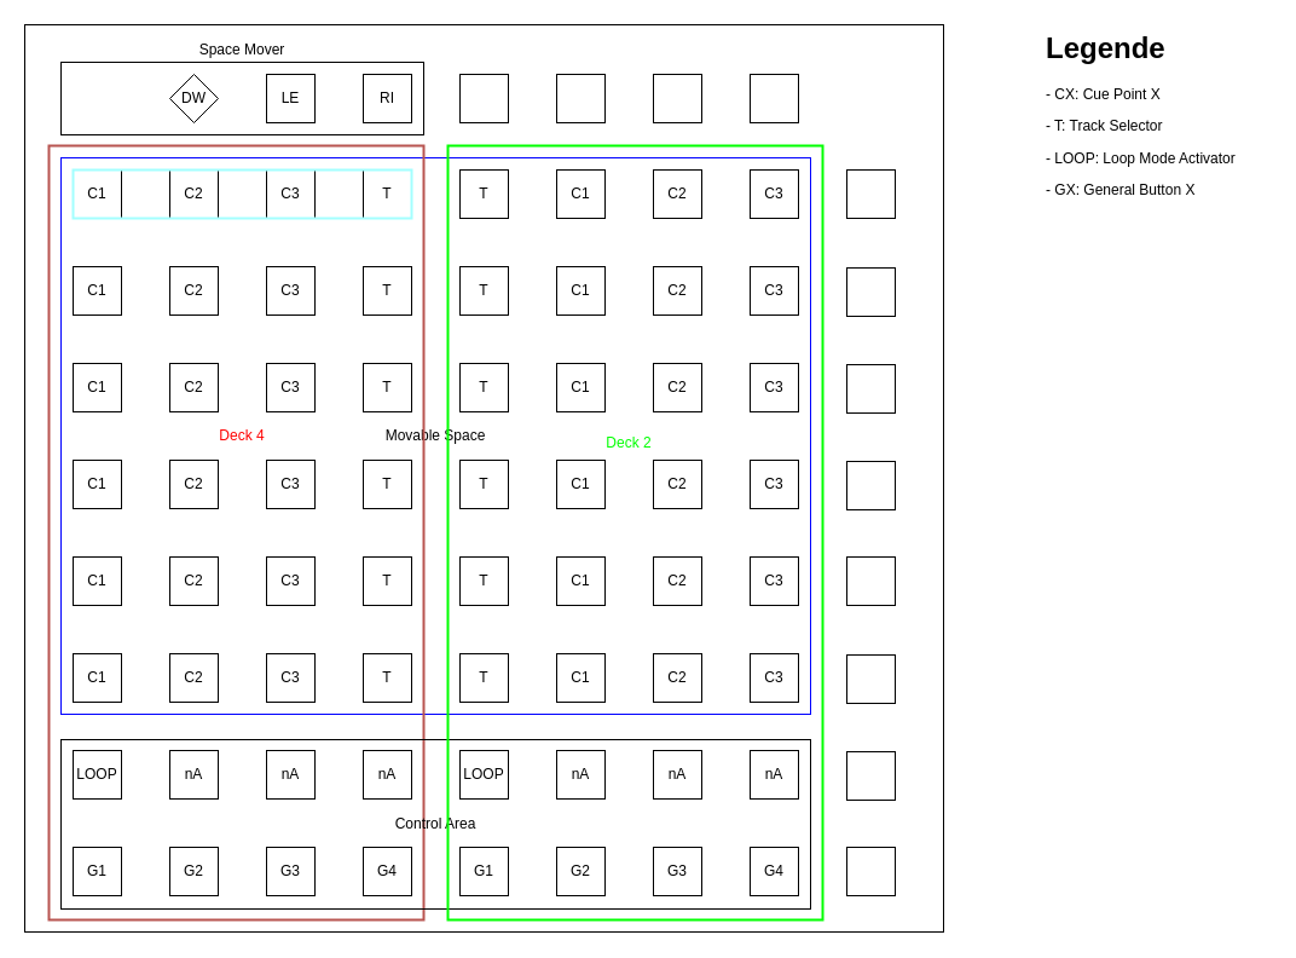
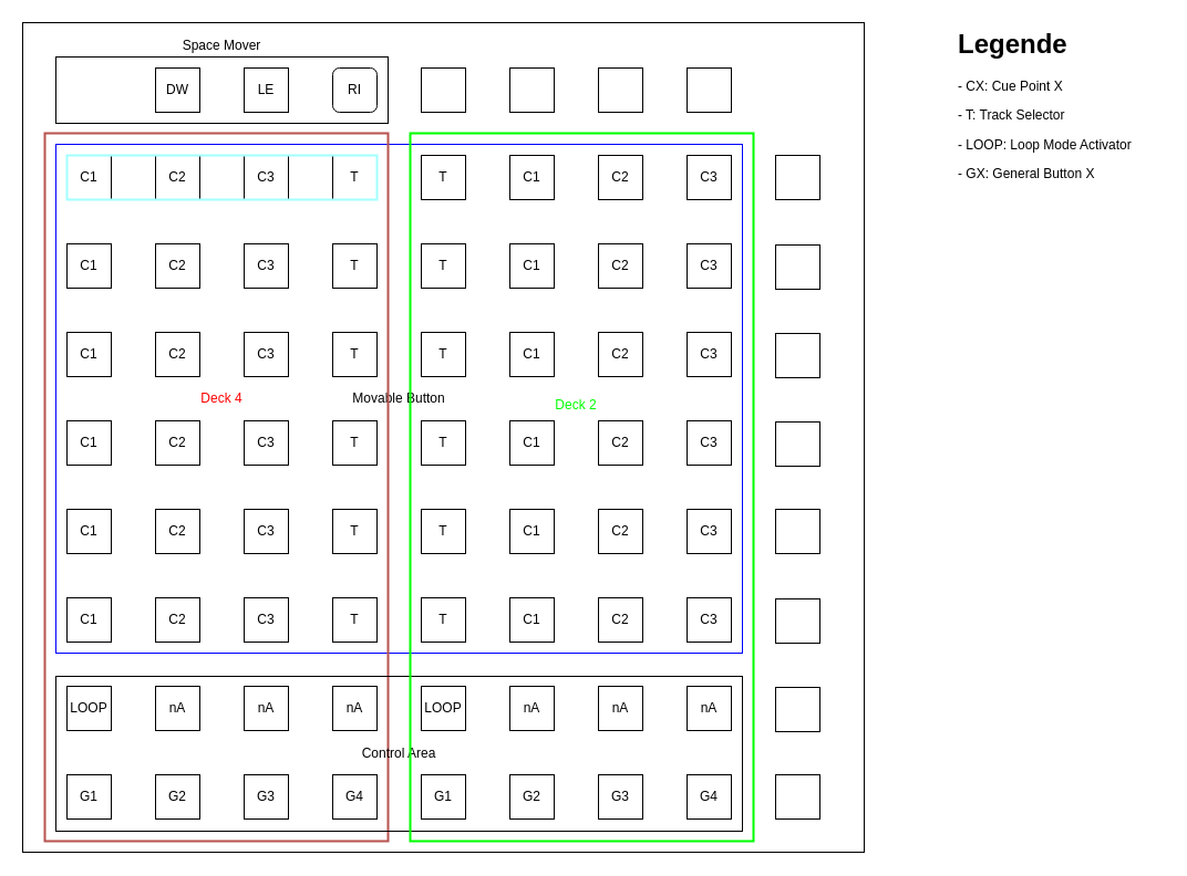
  <mxCell id="0" />
  <mxCell id="1" parent="0" />
  <mxCell id="2" value="" style="rounded=0;whiteSpace=wrap;html=1;" vertex="1" parent="1"><mxGeometry x="20" y="20" width="760" height="750" as="geometry" /></mxCell>
  <mxCell id="3" value="" style="group" vertex="1" connectable="0" parent="1"><mxGeometry x="60" y="140" width="620" height="620" as="geometry" /></mxCell>
  <mxCell id="4" value="" style="group" vertex="1" connectable="0" parent="3"><mxGeometry width="620" height="620" as="geometry" /></mxCell>
  <mxCell id="5" value="C1" style="rounded=0;whiteSpace=wrap;html=1;" vertex="1" parent="4"><mxGeometry width="40" height="40" as="geometry" /></mxCell>
  <mxCell id="6" value="C2" style="rounded=0;whiteSpace=wrap;html=1;" vertex="1" parent="4"><mxGeometry x="80" width="40" height="40" as="geometry" /></mxCell>
  <mxCell id="7" value="C3" style="rounded=0;whiteSpace=wrap;html=1;" vertex="1" parent="4"><mxGeometry x="160" width="40" height="40" as="geometry" /></mxCell>
  <mxCell id="8" value="T" style="rounded=0;whiteSpace=wrap;html=1;" vertex="1" parent="4"><mxGeometry x="240" width="40" height="40" as="geometry" /></mxCell>
  <mxCell id="9" value="T" style="rounded=0;whiteSpace=wrap;html=1;" vertex="1" parent="4"><mxGeometry x="320" width="40" height="40" as="geometry" /></mxCell>
  <mxCell id="10" value="C1" style="rounded=0;whiteSpace=wrap;html=1;" vertex="1" parent="4"><mxGeometry x="400" width="40" height="40" as="geometry" /></mxCell>
  <mxCell id="11" value="C2" style="rounded=0;whiteSpace=wrap;html=1;" vertex="1" parent="4"><mxGeometry x="480" width="40" height="40" as="geometry" /></mxCell>
  <mxCell id="12" value="C3" style="rounded=0;whiteSpace=wrap;html=1;" vertex="1" parent="4"><mxGeometry x="560" width="40" height="40" as="geometry" /></mxCell>
- <mxCell id="13" value="Movable Space" style="rounded=0;whiteSpace=wrap;html=1;fillColor=none;strokeColor=#0000FF;" vertex="1" parent="4"><mxGeometry x="-10" y="-10" width="620" height="460" as="geometry" /></mxCell>
+ <mxCell id="13" value="Movable Button" style="rounded=0;whiteSpace=wrap;html=1;fillColor=none;strokeColor=#0000FF;" vertex="1" parent="4"><mxGeometry x="-10" y="-10" width="620" height="460" as="geometry" /></mxCell>
  <mxCell id="14" value="" style="rounded=0;whiteSpace=wrap;html=1;fillColor=none;strokeColor=#b85450;strokeWidth=2;" vertex="1" parent="4"><mxGeometry x="-20" y="-20" width="310" height="640" as="geometry" /></mxCell>
  <mxCell id="15" value="Deck 4" style="text;html=1;strokeColor=none;fillColor=none;align=center;verticalAlign=middle;whiteSpace=wrap;rounded=0;fontColor=#FF0000;" vertex="1" parent="4"><mxGeometry x="110" y="205" width="60" height="30" as="geometry" /></mxCell>
  <mxCell id="16" value="" style="rounded=0;whiteSpace=wrap;html=1;fontColor=#000000;strokeColor=#A3FFFF;strokeWidth=2;fillColor=none;" vertex="1" parent="4"><mxGeometry width="280" height="40" as="geometry" /></mxCell>
  <mxCell id="17" value="" style="group" vertex="1" connectable="0" parent="3"><mxGeometry y="80" width="600" height="40" as="geometry" /></mxCell>
  <mxCell id="18" value="C1" style="rounded=0;whiteSpace=wrap;html=1;" vertex="1" parent="17"><mxGeometry width="40" height="40" as="geometry" /></mxCell>
  <mxCell id="19" value="C2" style="rounded=0;whiteSpace=wrap;html=1;" vertex="1" parent="17"><mxGeometry x="80" width="40" height="40" as="geometry" /></mxCell>
  <mxCell id="20" value="C3" style="rounded=0;whiteSpace=wrap;html=1;" vertex="1" parent="17"><mxGeometry x="160" width="40" height="40" as="geometry" /></mxCell>
  <mxCell id="21" value="T" style="rounded=0;whiteSpace=wrap;html=1;" vertex="1" parent="17"><mxGeometry x="240" width="40" height="40" as="geometry" /></mxCell>
  <mxCell id="22" value="T" style="rounded=0;whiteSpace=wrap;html=1;" vertex="1" parent="17"><mxGeometry x="320" width="40" height="40" as="geometry" /></mxCell>
  <mxCell id="23" value="C1" style="rounded=0;whiteSpace=wrap;html=1;" vertex="1" parent="17"><mxGeometry x="400" width="40" height="40" as="geometry" /></mxCell>
  <mxCell id="24" value="C2" style="rounded=0;whiteSpace=wrap;html=1;" vertex="1" parent="17"><mxGeometry x="480" width="40" height="40" as="geometry" /></mxCell>
  <mxCell id="25" value="C3" style="rounded=0;whiteSpace=wrap;html=1;" vertex="1" parent="17"><mxGeometry x="560" width="40" height="40" as="geometry" /></mxCell>
  <mxCell id="26" value="" style="group" vertex="1" connectable="0" parent="3"><mxGeometry y="160" width="600" height="40" as="geometry" /></mxCell>
  <mxCell id="27" value="C1" style="rounded=0;whiteSpace=wrap;html=1;" vertex="1" parent="26"><mxGeometry width="40" height="40" as="geometry" /></mxCell>
  <mxCell id="28" value="C2" style="rounded=0;whiteSpace=wrap;html=1;" vertex="1" parent="26"><mxGeometry x="80" width="40" height="40" as="geometry" /></mxCell>
  <mxCell id="29" value="C3" style="rounded=0;whiteSpace=wrap;html=1;" vertex="1" parent="26"><mxGeometry x="160" width="40" height="40" as="geometry" /></mxCell>
  <mxCell id="30" value="T" style="rounded=0;whiteSpace=wrap;html=1;" vertex="1" parent="26"><mxGeometry x="240" width="40" height="40" as="geometry" /></mxCell>
  <mxCell id="31" value="T" style="rounded=0;whiteSpace=wrap;html=1;" vertex="1" parent="26"><mxGeometry x="320" width="40" height="40" as="geometry" /></mxCell>
  <mxCell id="32" value="C1" style="rounded=0;whiteSpace=wrap;html=1;" vertex="1" parent="26"><mxGeometry x="400" width="40" height="40" as="geometry" /></mxCell>
  <mxCell id="33" value="C2" style="rounded=0;whiteSpace=wrap;html=1;" vertex="1" parent="26"><mxGeometry x="480" width="40" height="40" as="geometry" /></mxCell>
  <mxCell id="34" value="C3" style="rounded=0;whiteSpace=wrap;html=1;" vertex="1" parent="26"><mxGeometry x="560" width="40" height="40" as="geometry" /></mxCell>
  <mxCell id="35" value="" style="group" vertex="1" connectable="0" parent="3"><mxGeometry y="240" width="600" height="40" as="geometry" /></mxCell>
  <mxCell id="36" value="C1" style="rounded=0;whiteSpace=wrap;html=1;" vertex="1" parent="35"><mxGeometry width="40" height="40" as="geometry" /></mxCell>
  <mxCell id="37" value="C2" style="rounded=0;whiteSpace=wrap;html=1;" vertex="1" parent="35"><mxGeometry x="80" width="40" height="40" as="geometry" /></mxCell>
  <mxCell id="38" value="C3" style="rounded=0;whiteSpace=wrap;html=1;" vertex="1" parent="35"><mxGeometry x="160" width="40" height="40" as="geometry" /></mxCell>
  <mxCell id="39" value="T" style="rounded=0;whiteSpace=wrap;html=1;" vertex="1" parent="35"><mxGeometry x="240" width="40" height="40" as="geometry" /></mxCell>
  <mxCell id="40" value="T" style="rounded=0;whiteSpace=wrap;html=1;" vertex="1" parent="35"><mxGeometry x="320" width="40" height="40" as="geometry" /></mxCell>
  <mxCell id="41" value="C1" style="rounded=0;whiteSpace=wrap;html=1;" vertex="1" parent="35"><mxGeometry x="400" width="40" height="40" as="geometry" /></mxCell>
  <mxCell id="42" value="C2" style="rounded=0;whiteSpace=wrap;html=1;" vertex="1" parent="35"><mxGeometry x="480" width="40" height="40" as="geometry" /></mxCell>
  <mxCell id="43" value="C3" style="rounded=0;whiteSpace=wrap;html=1;" vertex="1" parent="35"><mxGeometry x="560" width="40" height="40" as="geometry" /></mxCell>
  <mxCell id="44" value="" style="group" vertex="1" connectable="0" parent="1"><mxGeometry x="60" y="460" width="680" height="280" as="geometry" /></mxCell>
  <mxCell id="45" value="" style="group" vertex="1" connectable="0" parent="44"><mxGeometry width="600" height="40" as="geometry" /></mxCell>
  <mxCell id="46" value="C1" style="rounded=0;whiteSpace=wrap;html=1;" vertex="1" parent="45"><mxGeometry width="40" height="40" as="geometry" /></mxCell>
  <mxCell id="47" value="C2" style="rounded=0;whiteSpace=wrap;html=1;" vertex="1" parent="45"><mxGeometry x="80" width="40" height="40" as="geometry" /></mxCell>
  <mxCell id="48" value="C3" style="rounded=0;whiteSpace=wrap;html=1;" vertex="1" parent="45"><mxGeometry x="160" width="40" height="40" as="geometry" /></mxCell>
  <mxCell id="49" value="T" style="rounded=0;whiteSpace=wrap;html=1;" vertex="1" parent="45"><mxGeometry x="240" width="40" height="40" as="geometry" /></mxCell>
  <mxCell id="50" value="T" style="rounded=0;whiteSpace=wrap;html=1;" vertex="1" parent="45"><mxGeometry x="320" width="40" height="40" as="geometry" /></mxCell>
  <mxCell id="51" value="C1" style="rounded=0;whiteSpace=wrap;html=1;" vertex="1" parent="45"><mxGeometry x="400" width="40" height="40" as="geometry" /></mxCell>
  <mxCell id="52" value="C2" style="rounded=0;whiteSpace=wrap;html=1;" vertex="1" parent="45"><mxGeometry x="480" width="40" height="40" as="geometry" /></mxCell>
  <mxCell id="53" value="C3" style="rounded=0;whiteSpace=wrap;html=1;" vertex="1" parent="45"><mxGeometry x="560" width="40" height="40" as="geometry" /></mxCell>
  <mxCell id="54" value="" style="group" vertex="1" connectable="0" parent="44"><mxGeometry y="80" width="600" height="40" as="geometry" /></mxCell>
  <mxCell id="55" value="C1" style="rounded=0;whiteSpace=wrap;html=1;" vertex="1" parent="54"><mxGeometry width="40" height="40" as="geometry" /></mxCell>
  <mxCell id="56" value="C2" style="rounded=0;whiteSpace=wrap;html=1;" vertex="1" parent="54"><mxGeometry x="80" width="40" height="40" as="geometry" /></mxCell>
  <mxCell id="57" value="C3" style="rounded=0;whiteSpace=wrap;html=1;" vertex="1" parent="54"><mxGeometry x="160" width="40" height="40" as="geometry" /></mxCell>
  <mxCell id="58" value="T" style="rounded=0;whiteSpace=wrap;html=1;" vertex="1" parent="54"><mxGeometry x="240" width="40" height="40" as="geometry" /></mxCell>
  <mxCell id="59" value="T" style="rounded=0;whiteSpace=wrap;html=1;" vertex="1" parent="54"><mxGeometry x="320" width="40" height="40" as="geometry" /></mxCell>
  <mxCell id="60" value="C1" style="rounded=0;whiteSpace=wrap;html=1;" vertex="1" parent="54"><mxGeometry x="400" width="40" height="40" as="geometry" /></mxCell>
  <mxCell id="61" value="C2" style="rounded=0;whiteSpace=wrap;html=1;" vertex="1" parent="54"><mxGeometry x="480" width="40" height="40" as="geometry" /></mxCell>
  <mxCell id="62" value="C3" style="rounded=0;whiteSpace=wrap;html=1;" vertex="1" parent="54"><mxGeometry x="560" width="40" height="40" as="geometry" /></mxCell>
  <mxCell id="63" value="" style="group" vertex="1" connectable="0" parent="44"><mxGeometry y="160" width="600" height="40" as="geometry" /></mxCell>
  <mxCell id="64" value="LOOP" style="rounded=0;whiteSpace=wrap;html=1;" vertex="1" parent="63"><mxGeometry width="40" height="40" as="geometry" /></mxCell>
  <mxCell id="65" value="nA" style="rounded=0;whiteSpace=wrap;html=1;" vertex="1" parent="63"><mxGeometry x="80" width="40" height="40" as="geometry" /></mxCell>
  <mxCell id="66" value="nA" style="rounded=0;whiteSpace=wrap;html=1;" vertex="1" parent="63"><mxGeometry x="160" width="40" height="40" as="geometry" /></mxCell>
  <mxCell id="67" value="nA" style="rounded=0;whiteSpace=wrap;html=1;" vertex="1" parent="63"><mxGeometry x="240" width="40" height="40" as="geometry" /></mxCell>
  <mxCell id="68" value="LOOP" style="rounded=0;whiteSpace=wrap;html=1;" vertex="1" parent="63"><mxGeometry x="320" width="40" height="40" as="geometry" /></mxCell>
  <mxCell id="69" value="nA" style="rounded=0;whiteSpace=wrap;html=1;" vertex="1" parent="63"><mxGeometry x="400" width="40" height="40" as="geometry" /></mxCell>
  <mxCell id="70" value="nA" style="rounded=0;whiteSpace=wrap;html=1;" vertex="1" parent="63"><mxGeometry x="480" width="40" height="40" as="geometry" /></mxCell>
  <mxCell id="71" value="nA" style="rounded=0;whiteSpace=wrap;html=1;" vertex="1" parent="63"><mxGeometry x="560" width="40" height="40" as="geometry" /></mxCell>
  <mxCell id="72" value="" style="group" vertex="1" connectable="0" parent="44"><mxGeometry y="240" width="600" height="40" as="geometry" /></mxCell>
  <mxCell id="73" value="G1" style="rounded=0;whiteSpace=wrap;html=1;" vertex="1" parent="72"><mxGeometry width="40" height="40" as="geometry" /></mxCell>
  <mxCell id="74" value="G2" style="rounded=0;whiteSpace=wrap;html=1;" vertex="1" parent="72"><mxGeometry x="80" width="40" height="40" as="geometry" /></mxCell>
  <mxCell id="75" value="G3" style="rounded=0;whiteSpace=wrap;html=1;" vertex="1" parent="72"><mxGeometry x="160" width="40" height="40" as="geometry" /></mxCell>
  <mxCell id="76" value="G4" style="rounded=0;whiteSpace=wrap;html=1;" vertex="1" parent="72"><mxGeometry x="240" width="40" height="40" as="geometry" /></mxCell>
  <mxCell id="77" value="G1" style="rounded=0;whiteSpace=wrap;html=1;" vertex="1" parent="72"><mxGeometry x="320" width="40" height="40" as="geometry" /></mxCell>
  <mxCell id="78" value="G2" style="rounded=0;whiteSpace=wrap;html=1;" vertex="1" parent="72"><mxGeometry x="400" width="40" height="40" as="geometry" /></mxCell>
  <mxCell id="79" value="G3" style="rounded=0;whiteSpace=wrap;html=1;" vertex="1" parent="72"><mxGeometry x="480" width="40" height="40" as="geometry" /></mxCell>
  <mxCell id="80" value="G4" style="rounded=0;whiteSpace=wrap;html=1;" vertex="1" parent="72"><mxGeometry x="560" width="40" height="40" as="geometry" /></mxCell>
- <mxCell id="81" value="DW" style="rhombus;whiteSpace=wrap;html=1;" vertex="1" parent="1"><mxGeometry x="140" y="61" width="40" height="40" as="geometry" /></mxCell>
+ <mxCell id="81" value="DW" style="rounded=0;whiteSpace=wrap;html=1;" vertex="1" parent="1"><mxGeometry x="140" y="61" width="40" height="40" as="geometry" /></mxCell>
  <mxCell id="82" value="LE" style="rounded=0;whiteSpace=wrap;html=1;" vertex="1" parent="1"><mxGeometry x="220" y="61" width="40" height="40" as="geometry" /></mxCell>
- <mxCell id="83" value="RI" style="rounded=0;whiteSpace=wrap;html=1;" vertex="1" parent="1"><mxGeometry x="300" y="61" width="40" height="40" as="geometry" /></mxCell>
+ <mxCell id="83" value="RI" style="whiteSpace=wrap;html=1;rounded=1;" vertex="1" parent="1"><mxGeometry x="300" y="61" width="40" height="40" as="geometry" /></mxCell>
  <mxCell id="84" value="" style="rounded=0;whiteSpace=wrap;html=1;" vertex="1" parent="1"><mxGeometry x="380" y="61" width="40" height="40" as="geometry" /></mxCell>
  <mxCell id="85" value="" style="rounded=0;whiteSpace=wrap;html=1;" vertex="1" parent="1"><mxGeometry x="460" y="61" width="40" height="40" as="geometry" /></mxCell>
  <mxCell id="86" value="" style="rounded=0;whiteSpace=wrap;html=1;" vertex="1" parent="1"><mxGeometry x="540" y="61" width="40" height="40" as="geometry" /></mxCell>
  <mxCell id="87" value="" style="rounded=0;whiteSpace=wrap;html=1;" vertex="1" parent="1"><mxGeometry x="620" y="61" width="40" height="40" as="geometry" /></mxCell>
  <mxCell id="88" value="" style="rounded=0;whiteSpace=wrap;html=1;" vertex="1" parent="1"><mxGeometry x="700" y="140" width="40" height="40" as="geometry" /></mxCell>
  <mxCell id="89" value="" style="rounded=0;whiteSpace=wrap;html=1;" vertex="1" parent="1"><mxGeometry x="700" y="221" width="40" height="40" as="geometry" /></mxCell>
  <mxCell id="90" value="" style="rounded=0;whiteSpace=wrap;html=1;" vertex="1" parent="1"><mxGeometry x="700" y="301" width="40" height="40" as="geometry" /></mxCell>
  <mxCell id="91" value="" style="rounded=0;whiteSpace=wrap;html=1;" vertex="1" parent="1"><mxGeometry x="700" y="381" width="40" height="40" as="geometry" /></mxCell>
  <mxCell id="92" value="" style="rounded=0;whiteSpace=wrap;html=1;" vertex="1" parent="1"><mxGeometry x="700" y="460" width="40" height="40" as="geometry" /></mxCell>
  <mxCell id="93" value="" style="rounded=0;whiteSpace=wrap;html=1;" vertex="1" parent="1"><mxGeometry x="700" y="541" width="40" height="40" as="geometry" /></mxCell>
  <mxCell id="94" value="" style="rounded=0;whiteSpace=wrap;html=1;" vertex="1" parent="1"><mxGeometry x="700" y="621" width="40" height="40" as="geometry" /></mxCell>
  <mxCell id="95" value="" style="rounded=0;whiteSpace=wrap;html=1;" vertex="1" parent="1"><mxGeometry x="700" y="700" width="40" height="40" as="geometry" /></mxCell>
  <mxCell id="96" value="Control Area" style="rounded=0;whiteSpace=wrap;html=1;fillColor=none;" vertex="1" parent="1"><mxGeometry x="50" y="611" width="620" height="140" as="geometry" /></mxCell>
  <mxCell id="97" value="" style="rounded=0;whiteSpace=wrap;html=1;fillColor=none;" vertex="1" parent="1"><mxGeometry x="50" y="51" width="300" height="60" as="geometry" /></mxCell>
  <mxCell id="98" value="Space Mover" style="text;html=1;strokeColor=none;fillColor=none;align=center;verticalAlign=middle;whiteSpace=wrap;rounded=0;" vertex="1" parent="1"><mxGeometry x="50" y="31" width="300" height="20" as="geometry" /></mxCell>
  <mxCell id="99" value="" style="rounded=0;whiteSpace=wrap;html=1;fillColor=none;strokeColor=#00FF00;strokeWidth=2;" vertex="1" parent="1"><mxGeometry x="370" y="120" width="310" height="640" as="geometry" /></mxCell>
  <mxCell id="100" value="&lt;font color=&quot;#00ff00&quot;&gt;Deck 2&lt;/font&gt;" style="text;html=1;strokeColor=none;fillColor=none;align=center;verticalAlign=middle;whiteSpace=wrap;rounded=0;fontColor=#FF0000;" vertex="1" parent="1"><mxGeometry x="490" y="351" width="60" height="30" as="geometry" /></mxCell>
  <mxCell id="101" value="&lt;h1&gt;Legende&lt;/h1&gt;&lt;p&gt;- CX: Cue Point X&lt;/p&gt;&lt;p&gt;- T: Track Selector&lt;/p&gt;&lt;p&gt;- LOOP: Loop Mode Activator&lt;/p&gt;&lt;p&gt;- GX: General Button X&lt;/p&gt;&lt;p&gt;&lt;br&gt;&lt;/p&gt;" style="text;html=1;strokeColor=none;fillColor=none;spacing=5;spacingTop=-20;whiteSpace=wrap;overflow=hidden;rounded=0;fontColor=#000000;" vertex="1" parent="1"><mxGeometry x="860" y="20" width="190" height="151" as="geometry" /></mxCell>
